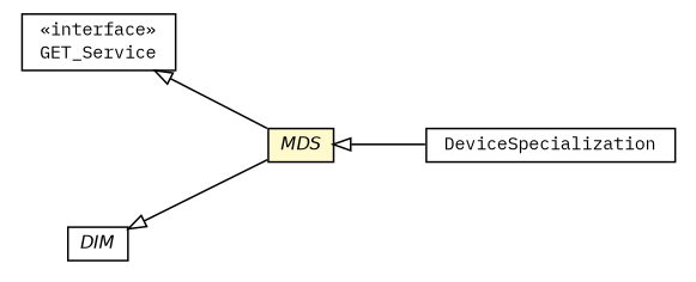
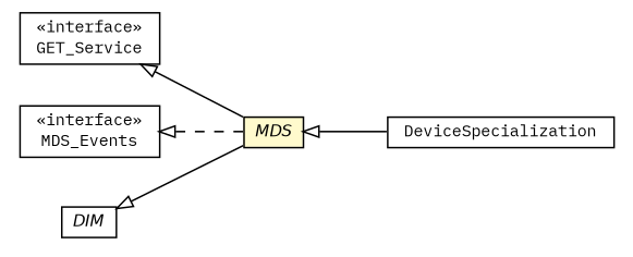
  digraph {
    fontname="IBM Plex Mono"
    nodesep=0.25
    rankdir=LR
    ranksep=0.5
    node [fontcolor=black fontname="IBM Plex Mono" fontsize=10.0 shape=plaintext]
    edge [arrowtail=empty dir=back fontname="IBM Plex Mono" fontsize=10 headport=p labelfontname=Helvetica labelfontsize=10 tailport=p]
    n1 [label=<<table title="org.universAAL.lddi.lib.ieeex73std.x73.p104zz.DeviceSpecialization" border="0" cellborder="1" cellspacing="0" cellpadding="2" port="p" href="../../p104zz/DeviceSpecialization.html"> 		<tr><td><table border="0" cellspacing="0" cellpadding="1"> <tr><td align="center" balign="center"> DeviceSpecialization </td></tr> 		</table></td></tr> 		</table>>]
    n2 [label=<<table title="org.universAAL.lddi.lib.ieeex73std.x73.p20601.dim.GET_Service" border="0" cellborder="1" cellspacing="0" cellpadding="2" port="p" href="./GET_Service.html"> 		<tr><td><table border="0" cellspacing="0" cellpadding="1"> <tr><td align="center" balign="center"> &#171;interface&#187; </td></tr> <tr><td align="center" balign="center"> GET_Service </td></tr> 		</table></td></tr> 		</table>>]
    n3 [label=<<table title="org.universAAL.lddi.lib.ieeex73std.x73.p20601.dim.MDS" border="0" cellborder="1" cellspacing="0" cellpadding="2" port="p" bgcolor="lemonChiffon" href="./MDS.html"> 		<tr><td><table border="0" cellspacing="0" cellpadding="1"> <tr><td align="center" balign="center"><font face="Helvetica-Oblique"> MDS </font></td></tr> 		</table></td></tr> 		</table>>]
+   n4 [label=<<table title="org.universAAL.lddi.lib.ieeex73std.x73.p20601.dim.MDS_Events" border="0" cellborder="1" cellspacing="0" cellpadding="2" port="p" href="./MDS_Events.html"> 		<tr><td><table border="0" cellspacing="0" cellpadding="1"> <tr><td align="center" balign="center"> &#171;interface&#187; </td></tr> <tr><td align="center" balign="center"> MDS_Events </td></tr> 		</table></td></tr> 		</table>>]
    n5 [label=<<table title="org.universAAL.lddi.lib.ieeex73std.x73.p20601.dim.DIM" border="0" cellborder="1" cellspacing="0" cellpadding="2" port="p" href="./DIM.html"> 		<tr><td><table border="0" cellspacing="0" cellpadding="1"> <tr><td align="center" balign="center"><font face="Helvetica-Oblique"> DIM </font></td></tr> 		</table></td></tr> 		</table>>]
    n2 -> n3 [style=solid]
    n3 -> n1
+   n4 -> n3 [style=dashed]
    n5 -> n3
  }
